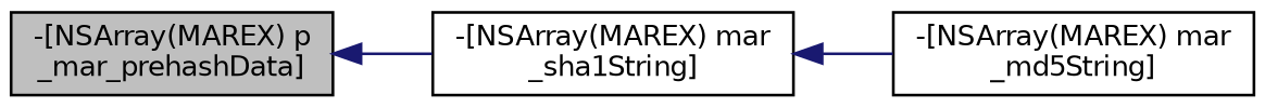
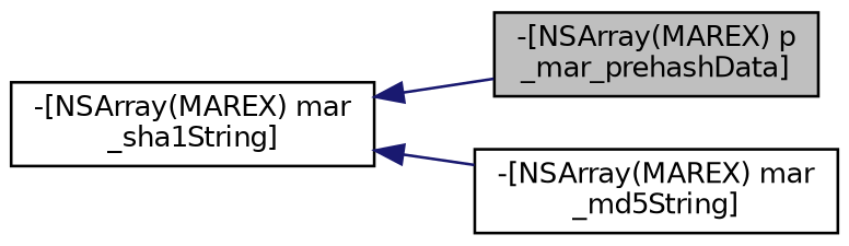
  digraph {
    rankdir=LR
    node [color=black fillcolor=white fontname=Helvetica fontsize=10 shape=record style=filled]
    edge [color=midnightblue dir=back fontname=Helvetica fontsize=10 labelfontname=Helvetica labelfontsize=10 style=solid]
    n1 [fillcolor=grey75 fontcolor=black height=0.2 label="-[NSArray(MAREX) p\l_mar_prehashData]" width=0.4]
    n2 [height=0.2 label="-[NSArray(MAREX) mar\l_sha1String]" width=0.4]
    n3 [height=0.2 label="-[NSArray(MAREX) mar\l_md5String]" width=0.4]
-   n1 -> n2
+   n2 -> n1
    n2 -> n3
  }
